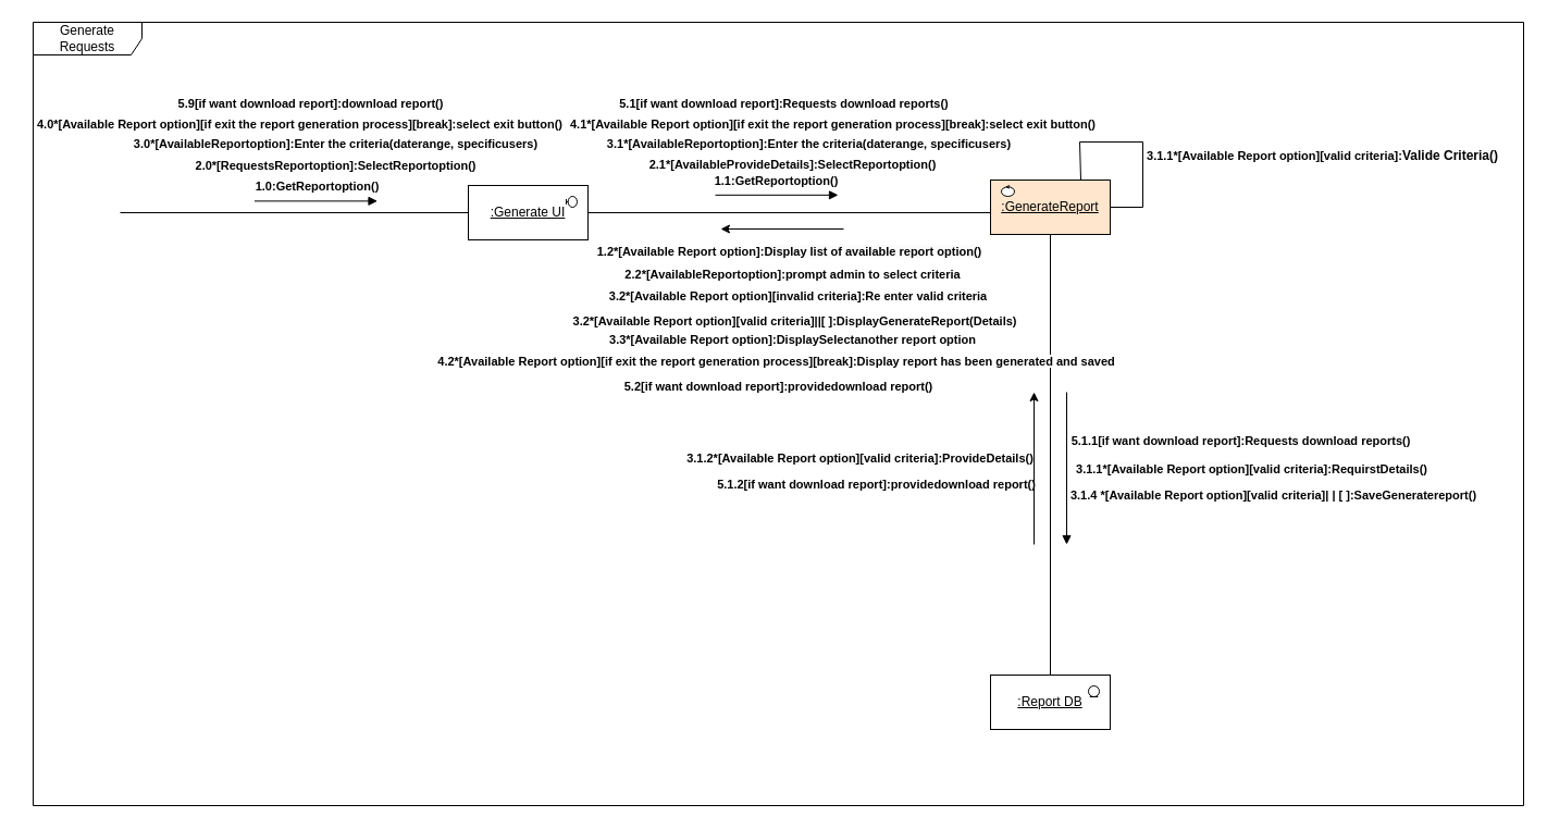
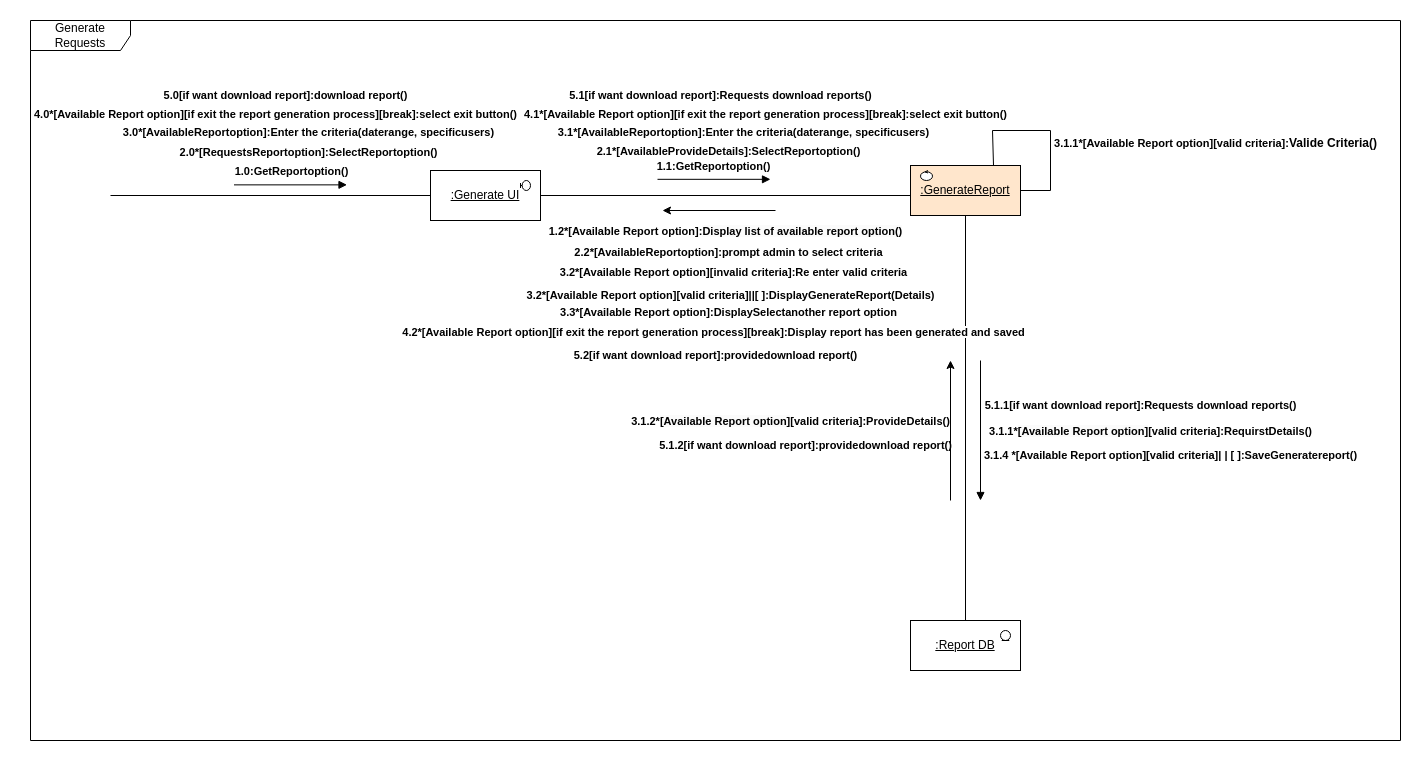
  <mxCell id="0" />
  <mxCell id="1" parent="0" />
  <mxCell id="2" value="&lt;u style=&quot;border-color: var(--border-color);&quot;&gt;:Report DB&lt;/u&gt;" style="html=1;whiteSpace=wrap;" parent="1" vertex="1"><mxGeometry x="910" y="620" width="110" height="50" as="geometry" /></mxCell>
  <mxCell id="3" value="Generate Requests" style="shape=umlFrame;whiteSpace=wrap;html=1;pointerEvents=0;width=100;height=30;" parent="1" vertex="1"><mxGeometry x="30" y="20" width="1370" height="720" as="geometry" /></mxCell>
  <mxCell id="4" value="&lt;u style=&quot;border-color: var(--border-color);&quot;&gt;:Generate UI&lt;/u&gt;" style="html=1;whiteSpace=wrap;" parent="1" vertex="1"><mxGeometry x="430" y="170" width="110" height="50" as="geometry" /></mxCell>
  <mxCell id="5" value="" style="shape=umlBoundary;whiteSpace=wrap;html=1;fontSize=16;" parent="1" vertex="1"><mxGeometry x="520" y="180" width="10" height="10" as="geometry" /></mxCell>
  <mxCell id="6" value="" style="ellipse;shape=umlEntity;whiteSpace=wrap;html=1;fontSize=16;" parent="1" vertex="1"><mxGeometry x="1000" y="630" width="10" height="10" as="geometry" /></mxCell>
  <mxCell id="7" style="rounded=0;orthogonalLoop=1;jettySize=auto;html=1;exitX=1;exitY=0.5;exitDx=0;exitDy=0;edgeStyle=orthogonalEdgeStyle;endArrow=none;endFill=0;" parent="1" source="8" edge="1"><mxGeometry relative="1" as="geometry"><mxPoint x="993" y="165" as="targetPoint" /><Array as="points"><mxPoint x="1050" y="190" /><mxPoint x="1050" y="130" /><mxPoint x="992" y="130" /></Array></mxGeometry></mxCell>
  <mxCell id="8" value="&lt;u&gt;:GenerateReport&lt;/u&gt;" style="html=1;whiteSpace=wrap;fillColor=#ffe6cc;" parent="1" vertex="1"><mxGeometry x="910" y="165" width="110" height="50" as="geometry" /></mxCell>
  <mxCell id="9" value="" style="ellipse;shape=umlControl;whiteSpace=wrap;html=1;fontSize=16;verticalAlign=middle;" parent="1" vertex="1"><mxGeometry x="920" y="170" width="12" height="10" as="geometry" /></mxCell>
  <mxCell id="10" value="" style="line;strokeWidth=1;fillColor=none;align=left;verticalAlign=middle;spacingTop=-1;spacingLeft=3;spacingRight=3;rotatable=0;labelPosition=right;points=[];portConstraint=eastwest;strokeColor=inherit;" parent="1" vertex="1"><mxGeometry x="540" y="191" width="370" height="8" as="geometry" /></mxCell>
  <mxCell id="11" value="" style="line;strokeWidth=1;fillColor=none;align=left;verticalAlign=middle;spacingTop=-1;spacingLeft=3;spacingRight=3;rotatable=0;labelPosition=right;points=[];portConstraint=eastwest;strokeColor=inherit;" parent="1" vertex="1"><mxGeometry x="110" y="191" width="320" height="8" as="geometry" /></mxCell>
  <mxCell id="12" value="&lt;b style=&quot;border-color: var(--border-color);&quot;&gt;1.0:GetReportoption()&lt;/b&gt;" style="html=1;verticalAlign=bottom;endArrow=block;curved=0;rounded=0;" parent="1" edge="1"><mxGeometry y="5" width="80" relative="1" as="geometry"><mxPoint x="233.5" y="184.37" as="sourcePoint" /><mxPoint x="346.5" y="184.37" as="targetPoint" /><mxPoint y="1" as="offset" /></mxGeometry></mxCell>
  <mxCell id="13" value="&lt;b style=&quot;border-color: var(--border-color);&quot;&gt;1.1:GetReportoption()&lt;/b&gt;" style="html=1;verticalAlign=bottom;endArrow=block;curved=0;rounded=0;" parent="1" edge="1"><mxGeometry x="-0.001" y="4" width="80" relative="1" as="geometry"><mxPoint x="657" y="178.82" as="sourcePoint" /><mxPoint x="770" y="178.82" as="targetPoint" /><mxPoint as="offset" /></mxGeometry></mxCell>
  <mxCell id="14" value="&lt;b style=&quot;border-color: var(--border-color);&quot;&gt;&lt;b style=&quot;border-color: var(--border-color);&quot;&gt;1.2*&lt;/b&gt;[Available Report option]:&lt;font style=&quot;border-color: var(--border-color); font-weight: 400; background-color: rgb(251, 251, 251);&quot;&gt;&lt;b style=&quot;border-color: var(--border-color);&quot;&gt;Display list of&amp;nbsp;&lt;/b&gt;&lt;/font&gt;&lt;font style=&quot;border-color: var(--border-color); font-weight: 400; background-color: rgb(251, 251, 251);&quot;&gt;&lt;b style=&quot;border-color: var(--border-color);&quot;&gt;available&amp;nbsp;&lt;/b&gt;&lt;/font&gt;&lt;font style=&quot;border-color: var(--border-color); font-weight: 400; background-color: rgb(251, 251, 251);&quot;&gt;&lt;b style=&quot;border-color: var(--border-color);&quot;&gt;report option()&lt;/b&gt;&lt;/font&gt;&lt;/b&gt;" style="html=1;verticalAlign=bottom;endArrow=none;curved=0;rounded=0;startArrow=classic;startFill=1;endFill=0;" parent="1" edge="1"><mxGeometry x="0.116" y="-30" width="80" relative="1" as="geometry"><mxPoint x="662" y="210" as="sourcePoint" /><mxPoint x="775" y="210" as="targetPoint" /><mxPoint as="offset" /></mxGeometry></mxCell>
  <mxCell id="15" value="&lt;b style=&quot;border-color: var(--border-color); font-size: 11px;&quot;&gt;2.0*[Requests&lt;b style=&quot;border-color: var(--border-color);&quot;&gt;Reportoption&lt;/b&gt;]:&lt;b style=&quot;border-color: var(--border-color);&quot;&gt;SelectReportoption&lt;/b&gt;()&lt;/b&gt;" style="text;html=1;align=center;verticalAlign=middle;resizable=0;points=[];autosize=1;strokeColor=none;fillColor=none;spacing=7;spacingRight=9;spacingTop=4;spacingLeft=5;" parent="1" vertex="1"><mxGeometry x="160" y="130" width="300" height="40" as="geometry" /></mxCell>
  <mxCell id="16" value="&lt;b style=&quot;border-color: var(--border-color); font-size: 11px;&quot;&gt;2.1*[Available&lt;b style=&quot;border-color: var(--border-color);&quot;&gt;ProvideDetails&lt;/b&gt;]:&lt;b style=&quot;border-color: var(--border-color);&quot;&gt;SelectReportoption&lt;/b&gt;()&lt;/b&gt;" style="text;html=1;align=center;verticalAlign=middle;resizable=0;points=[];autosize=1;strokeColor=none;fillColor=none;spacing=7;spacingRight=9;spacingTop=4;spacingLeft=5;" parent="1" vertex="1"><mxGeometry x="580" y="128.82" width="300" height="40" as="geometry" /></mxCell>
  <mxCell id="17" value="&lt;b style=&quot;border-color: var(--border-color); font-size: 11px;&quot;&gt;2.2*[Available&lt;b style=&quot;border-color: var(--border-color);&quot;&gt;Reportoption&lt;/b&gt;]:&lt;b style=&quot;border-color: var(--border-color);&quot;&gt;prompt admin to select criteria&lt;/b&gt;&lt;/b&gt;" style="text;html=1;align=center;verticalAlign=middle;resizable=0;points=[];autosize=1;strokeColor=none;fillColor=none;spacing=7;spacingRight=9;spacingTop=4;spacingLeft=5;" parent="1" vertex="1"><mxGeometry x="555" y="230" width="350" height="40" as="geometry" /></mxCell>
  <mxCell id="18" value="&lt;b style=&quot;border-color: var(--border-color); font-size: 11px;&quot;&gt;3.0*[Available&lt;b style=&quot;border-color: var(--border-color);&quot;&gt;Reportoption&lt;/b&gt;]:&lt;b style=&quot;border-color: var(--border-color);&quot;&gt;Enter the criteria(&lt;/b&gt;&lt;b style=&quot;border-color: var(--border-color);&quot;&gt;daterange, specificusers&lt;/b&gt;)&lt;/b&gt;" style="text;html=1;align=center;verticalAlign=middle;resizable=0;points=[];autosize=1;strokeColor=none;fillColor=none;spacing=7;spacingRight=9;spacingTop=4;spacingLeft=5;" parent="1" vertex="1"><mxGeometry x="105" y="110" width="410" height="40" as="geometry" /></mxCell>
  <mxCell id="19" value="&lt;b style=&quot;border-color: var(--border-color); font-size: 11px;&quot;&gt;3.1*[Available&lt;b style=&quot;border-color: var(--border-color);&quot;&gt;Reportoption&lt;/b&gt;]:&lt;b style=&quot;border-color: var(--border-color);&quot;&gt;Enter the criteria(&lt;/b&gt;&lt;b style=&quot;border-color: var(--border-color);&quot;&gt;daterange, specificusers&lt;/b&gt;)&lt;/b&gt;" style="text;html=1;align=center;verticalAlign=middle;resizable=0;points=[];autosize=1;strokeColor=none;fillColor=none;spacing=7;spacingRight=9;spacingTop=4;spacingLeft=5;" parent="1" vertex="1"><mxGeometry x="540" y="110" width="410" height="40" as="geometry" /></mxCell>
  <mxCell id="20" value="&lt;b style=&quot;border-color: var(--border-color); font-size: 11px;&quot;&gt;3.2*&lt;b style=&quot;border-color: var(--border-color);&quot;&gt;[Available Report option]&lt;/b&gt;[invalid criteria]:R&lt;/b&gt;&lt;b style=&quot;border-color: var(--border-color); font-size: 11px;&quot;&gt;e enter valid criteria&lt;/b&gt;" style="text;html=1;align=center;verticalAlign=middle;resizable=0;points=[];autosize=1;strokeColor=none;fillColor=none;spacing=7;spacingRight=9;spacingTop=4;spacingLeft=5;" parent="1" vertex="1"><mxGeometry x="540" y="250" width="390" height="40" as="geometry" /></mxCell>
  <mxCell id="21" value="" style="endArrow=none;endFill=0;endSize=24;html=1;rounded=0;exitX=0.5;exitY=0;exitDx=0;exitDy=0;entryX=0.5;entryY=1;entryDx=0;entryDy=0;" parent="1" source="2" target="8" edge="1"><mxGeometry width="160" relative="1" as="geometry"><mxPoint x="710" y="470" as="sourcePoint" /><mxPoint x="970" y="210" as="targetPoint" /></mxGeometry></mxCell>
  <mxCell id="22" value="&lt;b style=&quot;border-color: var(--border-color);&quot;&gt;3.1.1*&lt;b style=&quot;border-color: var(--border-color); background-color: rgb(251, 251, 251);&quot;&gt;[Available Report option]&lt;/b&gt;[valid criteria]:&lt;b style=&quot;border-color: var(--border-color);&quot;&gt;RequirstDetails&lt;/b&gt;()&lt;/b&gt;" style="html=1;verticalAlign=bottom;endArrow=block;curved=0;rounded=0;" parent="1" edge="1"><mxGeometry x="0.143" y="170" width="80" relative="1" as="geometry"><mxPoint x="980" y="360" as="sourcePoint" /><mxPoint x="980" y="500" as="targetPoint" /><mxPoint as="offset" /></mxGeometry></mxCell>
  <mxCell id="23" value="&lt;b style=&quot;border-color: var(--border-color);&quot;&gt;3.1.2*&lt;b style=&quot;border-color: var(--border-color); background-color: rgb(251, 251, 251);&quot;&gt;[Available Report option]&lt;/b&gt;[valid criteria]:&lt;b style=&quot;border-color: var(--border-color);&quot;&gt;ProvideDetails&lt;/b&gt;()&lt;/b&gt;" style="html=1;verticalAlign=bottom;endArrow=none;curved=0;rounded=0;endFill=0;startArrow=classic;startFill=1;" parent="1" edge="1"><mxGeometry y="-160" width="80" relative="1" as="geometry"><mxPoint x="950" y="360" as="sourcePoint" /><mxPoint x="950" y="500" as="targetPoint" /><mxPoint as="offset" /></mxGeometry></mxCell>
  <mxCell id="24" value="&lt;b style=&quot;border-color: var(--border-color); font-size: 11px;&quot;&gt;3.1.1*&lt;b style=&quot;border-color: var(--border-color);&quot;&gt;[Available Report option]&lt;/b&gt;[valid criteria]:&lt;b style=&quot;border-color: var(--border-color); font-size: 12px; text-align: left;&quot;&gt;Valide Criteria()&lt;/b&gt;&lt;br&gt;&lt;br&gt;&lt;/b&gt;" style="text;html=1;align=center;verticalAlign=middle;resizable=0;points=[];autosize=1;strokeColor=none;fillColor=none;" parent="1" vertex="1"><mxGeometry x="1040" y="130" width="350" height="40" as="geometry" /></mxCell>
  <mxCell id="25" value="&lt;b style=&quot;border-color: var(--border-color); font-size: 11px;&quot;&gt;3.1.4 *&lt;b style=&quot;border-color: var(--border-color);&quot;&gt;[Available Report option]&lt;/b&gt;&lt;b style=&quot;border-color: var(--border-color);&quot;&gt;&lt;b style=&quot;border-color: var(--border-color);&quot;&gt;&lt;b style=&quot;border-color: var(--border-color);&quot;&gt;[valid criteria]&lt;/b&gt;&lt;/b&gt;&lt;/b&gt;| | [ ]:&lt;b style=&quot;border-color: var(--border-color);&quot;&gt;SaveGeneratereport&lt;/b&gt;()&lt;/b&gt;" style="text;html=1;align=center;verticalAlign=middle;resizable=0;points=[];autosize=1;strokeColor=none;fillColor=none;" parent="1" vertex="1"><mxGeometry x="970" y="440" width="400" height="30" as="geometry" /></mxCell>
  <mxCell id="26" value="&lt;b style=&quot;border-color: var(--border-color); font-size: 11px;&quot;&gt;3.2*&lt;b style=&quot;border-color: var(--border-color);&quot;&gt;[Available Report option]&lt;/b&gt;&lt;b style=&quot;border-color: var(--border-color);&quot;&gt;&lt;b style=&quot;border-color: var(--border-color);&quot;&gt;[valid criteria]&lt;/b&gt;&lt;/b&gt;||[ ]:&lt;b style=&quot;border-color: var(--border-color);&quot;&gt;DisplayGenerateReport(&lt;/b&gt;&lt;b style=&quot;border-color: var(--border-color);&quot;&gt;Details&lt;/b&gt;&lt;b style=&quot;border-color: var(--border-color);&quot;&gt;)&lt;/b&gt;&lt;/b&gt;" style="text;html=1;align=center;verticalAlign=middle;resizable=0;points=[];autosize=1;strokeColor=none;fillColor=none;" parent="1" vertex="1"><mxGeometry x="515" y="280" width="430" height="30" as="geometry" /></mxCell>
- <mxCell id="27" value="&lt;b style=&quot;border-color: var(--border-color); font-size: 11px;&quot;&gt;&lt;b style=&quot;border-color: var(--border-color);&quot;&gt;5.9&lt;/b&gt;[if want download report]:&lt;/b&gt;&lt;b style=&quot;border-color: var(--border-color); font-size: 11px;&quot;&gt;download report()&lt;/b&gt;" style="text;html=1;align=center;verticalAlign=middle;resizable=0;points=[];autosize=1;strokeColor=none;fillColor=none;" parent="1" vertex="1"><mxGeometry x="150" y="80" width="270" height="30" as="geometry" /></mxCell>
+ <mxCell id="27" value="&lt;b style=&quot;border-color: var(--border-color); font-size: 11px;&quot;&gt;&lt;b style=&quot;border-color: var(--border-color);&quot;&gt;5.0&lt;/b&gt;[if want download report]:&lt;/b&gt;&lt;b style=&quot;border-color: var(--border-color); font-size: 11px;&quot;&gt;download report()&lt;/b&gt;" style="text;html=1;align=center;verticalAlign=middle;resizable=0;points=[];autosize=1;strokeColor=none;fillColor=none;" parent="1" vertex="1"><mxGeometry x="150" y="80" width="270" height="30" as="geometry" /></mxCell>
  <mxCell id="28" value="&lt;b style=&quot;border-color: var(--border-color); font-size: 11px;&quot;&gt;3.3*[Available Report option]:&lt;/b&gt;&lt;b style=&quot;border-color: var(--border-color); font-size: 11px;&quot;&gt;DisplaySelectanother report option&lt;/b&gt;" style="text;html=1;align=center;verticalAlign=middle;resizable=0;points=[];autosize=1;strokeColor=none;fillColor=none;spacing=7;spacingRight=9;spacingTop=4;spacingLeft=5;" parent="1" vertex="1"><mxGeometry x="540" y="290" width="380" height="40" as="geometry" /></mxCell>
  <mxCell id="29" value="&lt;b style=&quot;border-color: var(--border-color); font-size: 11px;&quot;&gt;4.2*&lt;b style=&quot;border-color: var(--border-color);&quot;&gt;[Available Report option]&lt;/b&gt;[if exit the report generation process][break]:&lt;/b&gt;&lt;b style=&quot;border-color: var(--border-color); font-size: 11px; background-color: rgb(255, 255, 255);&quot;&gt;Display report has been generated and saved&lt;/b&gt;" style="text;html=1;align=center;verticalAlign=middle;resizable=0;points=[];autosize=1;strokeColor=none;fillColor=none;spacing=7;spacingRight=9;spacingTop=4;spacingLeft=5;" parent="1" vertex="1"><mxGeometry x="380" y="310" width="670" height="40" as="geometry" /></mxCell>
  <mxCell id="30" value="&lt;b style=&quot;border-color: var(--border-color); font-size: 11px;&quot;&gt;&lt;b style=&quot;border-color: var(--border-color);&quot;&gt;4.1*&lt;b style=&quot;border-color: var(--border-color);&quot;&gt;[Available Report option]&lt;/b&gt;[if exit the report generation process][break]:&lt;/b&gt;select exit button()&lt;/b&gt;" style="text;html=1;align=center;verticalAlign=middle;resizable=0;points=[];autosize=1;strokeColor=none;fillColor=none;" parent="1" vertex="1"><mxGeometry x="510" y="98.82" width="510" height="30" as="geometry" /></mxCell>
  <mxCell id="31" value="&lt;b style=&quot;border-color: var(--border-color); font-size: 11px;&quot;&gt;4.0*&lt;b style=&quot;border-color: var(--border-color);&quot;&gt;[Available Report option]&lt;/b&gt;[if exit the report generation process][break]&lt;/b&gt;&lt;b style=&quot;border-color: var(--border-color); font-size: 11px;&quot;&gt;&lt;b style=&quot;border-color: var(--border-color);&quot;&gt;:&lt;/b&gt;select exit button()&lt;/b&gt;" style="text;html=1;align=center;verticalAlign=middle;resizable=0;points=[];autosize=1;strokeColor=none;fillColor=none;" parent="1" vertex="1"><mxGeometry x="20" y="98.82" width="510" height="30" as="geometry" /></mxCell>
  <mxCell id="32" value="&lt;b style=&quot;border-color: var(--border-color); font-size: 11px;&quot;&gt;&lt;b style=&quot;border-color: var(--border-color);&quot;&gt;5.1&lt;/b&gt;[if want download report]:&lt;/b&gt;&lt;b style=&quot;border-color: var(--border-color); font-size: 11px;&quot;&gt;Requests&amp;nbsp;&lt;/b&gt;&lt;b style=&quot;border-color: var(--border-color); font-size: 11px;&quot;&gt;download reports()&lt;/b&gt;" style="text;html=1;align=center;verticalAlign=middle;resizable=0;points=[];autosize=1;strokeColor=none;fillColor=none;" parent="1" vertex="1"><mxGeometry x="555" y="80" width="330" height="30" as="geometry" /></mxCell>
  <mxCell id="33" value="&lt;b style=&quot;border-color: var(--border-color); font-size: 11px;&quot;&gt;&lt;b style=&quot;border-color: var(--border-color);&quot;&gt;5.1.1&lt;/b&gt;[if want download report]:&lt;/b&gt;&lt;b style=&quot;border-color: var(--border-color); font-size: 11px;&quot;&gt;Requests&amp;nbsp;&lt;/b&gt;&lt;b style=&quot;border-color: var(--border-color); font-size: 11px;&quot;&gt;download reports()&lt;/b&gt;" style="text;html=1;align=center;verticalAlign=middle;resizable=0;points=[];autosize=1;strokeColor=none;fillColor=none;" parent="1" vertex="1"><mxGeometry x="970" y="390" width="340" height="30" as="geometry" /></mxCell>
  <mxCell id="34" value="&lt;b style=&quot;border-color: var(--border-color); font-size: 11px;&quot;&gt;&lt;b style=&quot;border-color: var(--border-color);&quot;&gt;5.1.2&lt;/b&gt;[if want download report]:provide&lt;/b&gt;&lt;b style=&quot;border-color: var(--border-color); font-size: 11px;&quot;&gt;download report()&lt;/b&gt;" style="text;html=1;align=center;verticalAlign=middle;resizable=0;points=[];autosize=1;strokeColor=none;fillColor=none;" parent="1" vertex="1"><mxGeometry x="645" y="430" width="320" height="30" as="geometry" /></mxCell>
  <mxCell id="35" value="&lt;b style=&quot;border-color: var(--border-color); font-size: 11px;&quot;&gt;&lt;b style=&quot;border-color: var(--border-color);&quot;&gt;5.2&lt;/b&gt;[if want download report]:provide&lt;/b&gt;&lt;b style=&quot;border-color: var(--border-color); font-size: 11px;&quot;&gt;download report()&lt;/b&gt;" style="text;html=1;align=center;verticalAlign=middle;resizable=0;points=[];autosize=1;strokeColor=none;fillColor=none;" parent="1" vertex="1"><mxGeometry x="560" y="340" width="310" height="30" as="geometry" /></mxCell>
